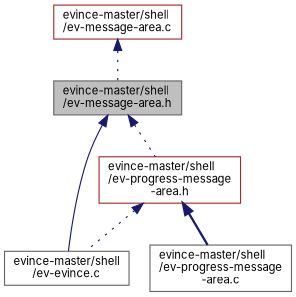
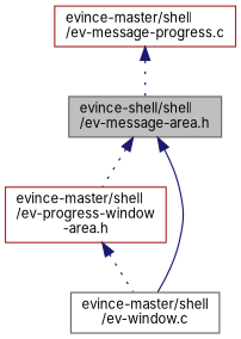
  digraph {
    fontname=Inter
    node [color=gray40 fillcolor=white fontname=Inter fontsize=10 shape=record style=filled]
    edge [color=midnightblue dir=back fontname=Inter fontsize=10 labelfontname=Helvetica labelfontsize=10 style=dotted]
-   n1 [fillcolor=grey75 fontcolor=black height=0.2 label="evince-master/shell\l/ev-message-area.h" width=0.4]
-   n2 [color=brown height=0.2 label="evince-master/shell\l/ev-progress-message\l-area.h" width=0.4]
-   n3 [height=0.2 label="evince-master/shell\l/ev-evince.c" width=0.4]
-   n4 [color=brown height=0.2 label="evince-master/shell\l/ev-message-area.c" width=0.4]
-   n5 [height=0.2 label="evince-master/shell\l/ev-progress-message\l-area.c" width=0.4]
+   n1 [fillcolor=grey75 fontcolor=black height=0.2 label="evince-shell/shell\l/ev-message-area.h" width=0.4]
+   n2 [color=brown height=0.2 label="evince-master/shell\l/ev-progress-window\l-area.h" width=0.4]
+   n3 [height=0.2 label="evince-master/shell\l/ev-window.c" width=0.4]
+   n4 [color=brown height=0.2 label="evince-master/shell\l/ev-message-progress.c" width=0.4]
    n1 -> n2
    n1 -> n3 [style=solid]
    n2 -> n3
-   n2 -> n5 [style=bold]
    n4 -> n1
  }
